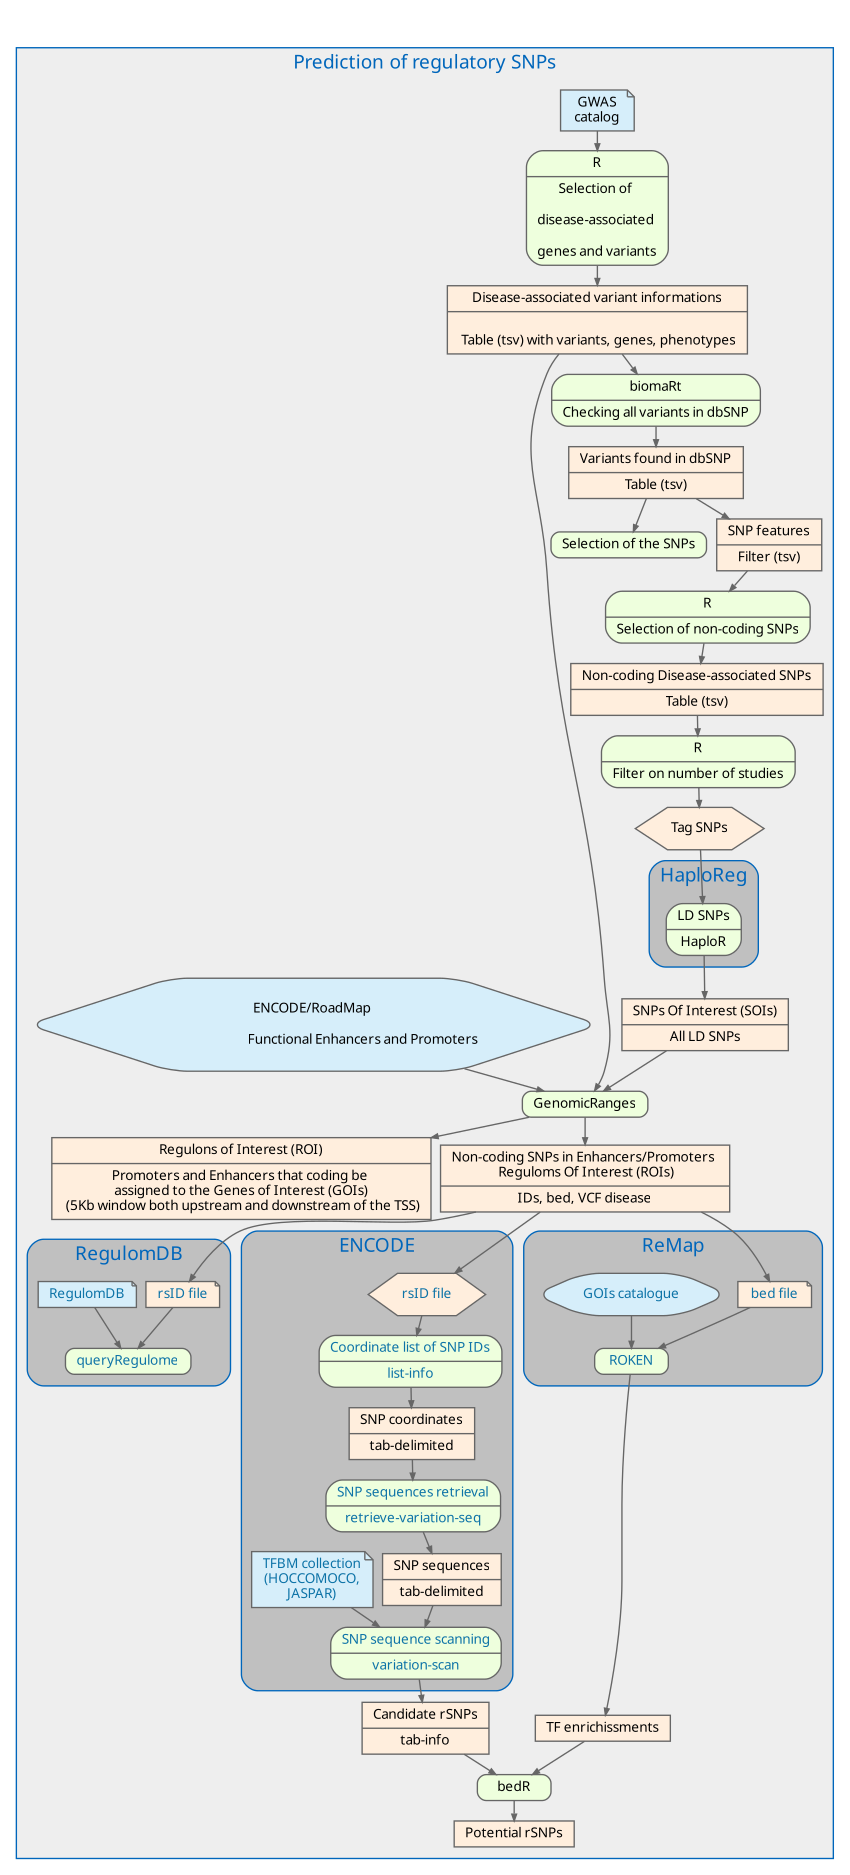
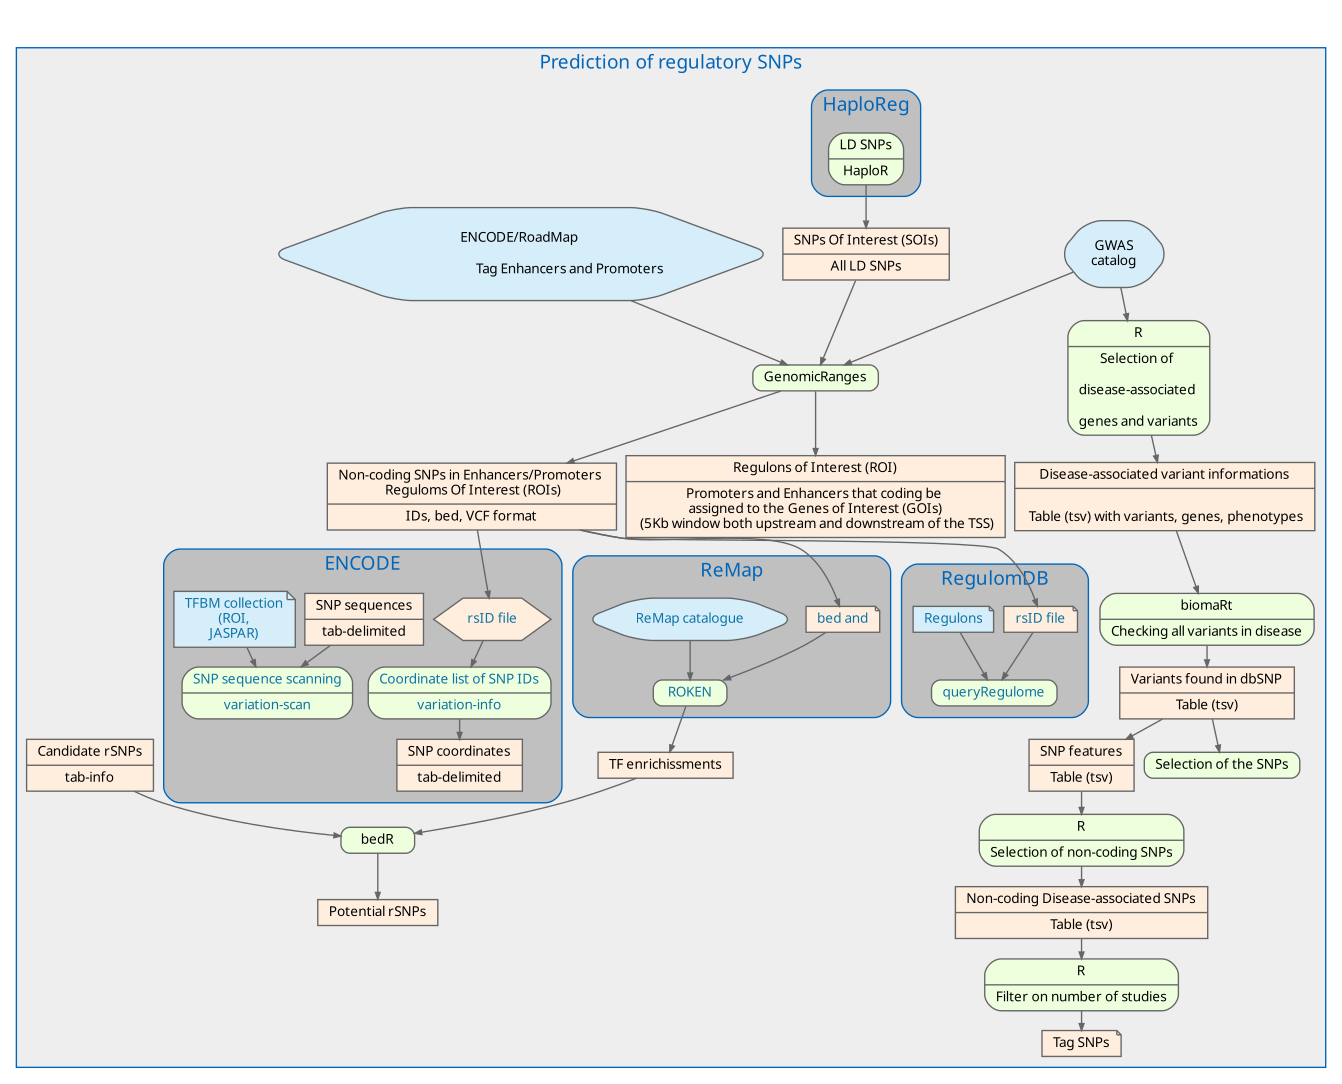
  digraph {
    fontcolor="#0066BB"
    fontname=ArialBlack
    fontsize=14
    label=" "
    labelloc=t
    nodesep=0.1
    ranksep=0.2
    node [color="#666666" fillcolor="#FFEEDD" fontname=ArialMT fontsize=10 shape=record style="rounded,filled"]
    edge [arrowsize=0.5 color="#666666" fontname=ArialMT fontsize=10 labelfontname=times labelfontsize=12]
    n1 [fillcolor="#EEFFDD" height=0.2 label="{LD SNPs|HaploR}"]
    n2 [fontcolor="#0D73A7" height=0.2 label="rsID file" shape=note style=filled]
    n3 [fillcolor="#EEFFDD" fontcolor="#0D73A7" height=0.2 label="{queryRegulome}"]
-   n4 [fillcolor="#D6EEFA" fontcolor="#0D73A7" height=0.2 label=RegulomDB shape=note]
+   n4 [fillcolor="#D6EEFA" fontcolor="#0D73A7" height=0.2 label=Regulons shape=note]
    n5 [fontcolor="#0D73A7" height=0.2 label="rsID file" shape=hexagon style=filled]
-   n6 [fillcolor="#EEFFDD" fontcolor="#0D73A7" height=0.2 label="{Coordinate list of SNP IDs| list-info}"]
+   n6 [fillcolor="#EEFFDD" fontcolor="#0D73A7" height=0.2 label="{Coordinate list of SNP IDs| variation-info}"]
    n7 [height=0.2 label="{SNP coordinates | tab-delimited }" style=filled]
-   n8 [fillcolor="#EEFFDD" fontcolor="#0D73A7" height=0.2 label="{SNP sequences retrieval | retrieve-variation-seq}"]
    n9 [height=0.2 label="{SNP sequences | tab-delimited }" style=filled]
    n10 [fillcolor="#EEFFDD" fontcolor="#0D73A7" height=0.2 label="{SNP sequence scanning | variation-scan}"]
-   n11 [fillcolor="#D6EEFA" fontcolor="#0D73A7" height=0.2 label="TFBM collection\n(HOCCOMOCO,\nJASPAR)" shape=note]
-   n12 [fontcolor="#0D73A7" height=0.2 label="bed file" shape=note style=filled]
+   n11 [fillcolor="#D6EEFA" fontcolor="#0D73A7" height=0.2 label="TFBM collection\n(ROI,\nJASPAR)" shape=note]
+   n12 [fontcolor="#0D73A7" height=0.2 label="bed and" shape=note style=filled]
    n13 [fillcolor="#EEFFDD" fontcolor="#0D73A7" height=0.2 label="{ROKEN}"]
-   n14 [fillcolor="#D6EEFA" fontcolor="#0D73A7" height=0.2 label="GOIs catalogue" shape=hexagon]
-   n15 [fillcolor="#D6EEFA" height=0.2 label="GWAS\ncatalog" shape=note]
+   n14 [fillcolor="#D6EEFA" fontcolor="#0D73A7" height=0.2 label="ReMap catalogue" shape=hexagon]
+   n15 [fillcolor="#D6EEFA" height=0.2 label="GWAS\ncatalog" shape=hexagon]
    n16 [fillcolor="#EEFFDD" height=0.2 label="{R | Selection of \n\n				disease-associated \n\n				genes and variants}"]
    n17 [height=0.2 label="{Disease-associated variant informations |\n					 Table (tsv) with variants, genes, phenotypes}" style=filled]
    n18 [fillcolor="#EEFFDD" height=0.2 label="{GenomicRanges}"]
-   n19 [fillcolor="#EEFFDD" height=0.2 label="{biomaRt | Checking all variants in dbSNP}"]
+   n19 [fillcolor="#EEFFDD" height=0.2 label="{biomaRt | Checking all variants in disease}"]
    n20 [height=0.2 label="{Regulons of Interest (ROI) | Promoters and Enhancers that coding be \n  assigned to the Genes of Interest (GOIs) \n (5Kb window both upstream and downstream of the TSS)}" style=filled]
-   n21 [height=0.2 label="{Non-coding SNPs in Enhancers/Promoters \n Reguloms Of Interest (ROIs) | IDs, bed, VCF disease}" style=filled]
-   n22 [fillcolor="#D6EEFA" height=0.2 label="ENCODE/RoadMap \n\n				Functional Enhancers and Promoters" shape=hexagon]
+   n21 [height=0.2 label="{Non-coding SNPs in Enhancers/Promoters \n Reguloms Of Interest (ROIs) | IDs, bed, VCF format}" style=filled]
+   n22 [fillcolor="#D6EEFA" height=0.2 label="ENCODE/RoadMap \n\n				Tag Enhancers and Promoters" shape=hexagon]
    n23 [height=0.2 label="{Variants found in dbSNP | Table (tsv)}" style=filled]
    n24 [fillcolor="#EEFFDD" height=0.2 label="{Selection of the SNPs}"]
-   n25 [height=0.2 label="{SNP features | Filter (tsv)}" style=filled]
+   n25 [height=0.2 label="{SNP features | Table (tsv)}" style=filled]
    n26 [fillcolor="#EEFFDD" height=0.2 label="{R | Selection of non-coding SNPs}"]
    n27 [height=0.2 label="{Non-coding Disease-associated SNPs | Table (tsv)}" style=filled]
    n28 [fillcolor="#EEFFDD" height=0.2 label="{R | Filter on number of studies}"]
-   n29 [height=0.2 label="Tag SNPs" shape=hexagon style=filled]
+   n29 [height=0.2 label="Tag SNPs" shape=note style=filled]
    n30 [height=0.2 label="{SNPs Of Interest (SOIs) | All LD SNPs}" style=filled]
    n31 [fillcolor="#EEFFDD" height=0.2 label="{bedR}"]
    n32 [height=0.2 label="{Candidate rSNPs | tab-info }" style=filled]
    n33 [height=0.2 label="{TF enrichissments}" style=filled]
    n34 [height=0.2 label="{Potential rSNPs}" style=filled]
    subgraph cluster_1 {
      bgcolor="#EEEEEE"
      color="#0066BB"
      label="Prediction of regulatory SNPs"
      n15
      n16
      n17
      n18
      n19
      n20
      n21
      n22
      n23
      n24
      n25
      n26
      n27
      n28
      n29
      n30
      n31
      n32
      n33
      n34
      subgraph cluster_2 {
        bgcolor="#C0C0C0"
        color="#0066BB"
        label=HaploReg
        style=rounded
        n1
      }
      subgraph cluster_3 {
        bgcolor="#C0C0C0"
        color="#0066BB"
        label=RegulomDB
        style=rounded
        n2
        n3
        n4
      }
      subgraph cluster_4 {
        bgcolor="#C0C0C0"
        color="#0066BB"
        label=ENCODE
        style=rounded
        n5
        n6
        n7
-       n8
        n9
        n10
        n11
      }
      subgraph cluster_5 {
        bgcolor="#C0C0C0"
        color="#0066BB"
        label=ReMap
        style=rounded
        n12
        n13
        n14
      }
    }
    n1 -> n30
    n2 -> n3
    n4 -> n3
    n5 -> n6
    n6 -> n7
-   n7 -> n8
-   n8 -> n9
    n9 -> n10
-   n10 -> n32
    n11 -> n10
    n12 -> n13
    n13 -> n33
    n14 -> n13
    n15 -> n16
    n16 -> n17
-   n17 -> n18
+   n15 -> n18
    n17 -> n19
    n18 -> n20
    n18 -> n21
    n19 -> n23
    n21 -> n2
    n21 -> n5
    n21 -> n12
    n22 -> n18
    n23 -> n24
    n23 -> n25
    n25 -> n26
    n26 -> n27
    n27 -> n28
    n28 -> n29
-   n29 -> n1
    n30 -> n18
    n31 -> n34
    n32 -> n31
    n33 -> n31
  }
